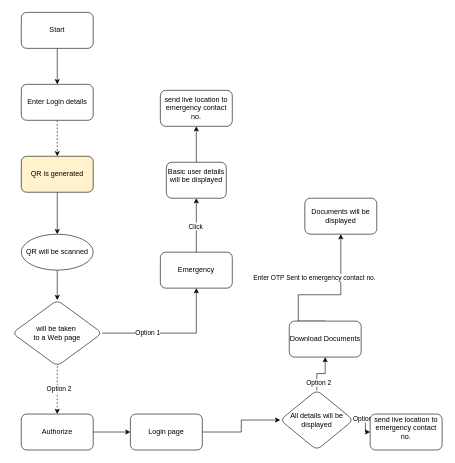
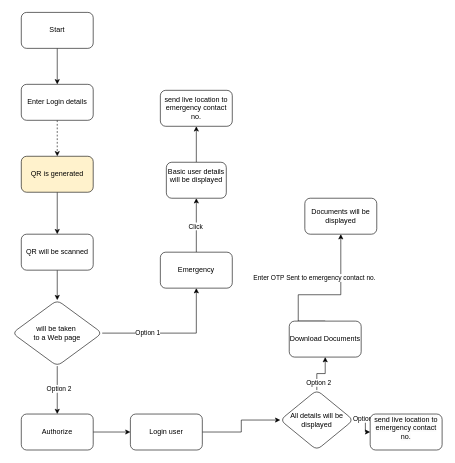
  <mxCell id="0" />
  <mxCell id="1" parent="0" />
  <mxCell id="2" value="" style="edgeStyle=orthogonalEdgeStyle;rounded=0;orthogonalLoop=1;jettySize=auto;html=1;" edge="1" parent="1" source="3" target="5"><mxGeometry relative="1" as="geometry" /></mxCell>
  <mxCell id="3" value="Start" style="rounded=1;whiteSpace=wrap;html=1;" vertex="1" parent="1"><mxGeometry x="35" y="20" width="120" height="60" as="geometry" /></mxCell>
  <mxCell id="4" value="" style="edgeStyle=orthogonalEdgeStyle;rounded=0;orthogonalLoop=1;jettySize=auto;html=1;dashed=1;" edge="1" parent="1" source="5" target="7"><mxGeometry relative="1" as="geometry" /></mxCell>
  <mxCell id="5" value="Enter Login details" style="whiteSpace=wrap;html=1;rounded=1;" vertex="1" parent="1"><mxGeometry x="35" y="140" width="120" height="60" as="geometry" /></mxCell>
  <mxCell id="6" value="" style="edgeStyle=orthogonalEdgeStyle;rounded=0;orthogonalLoop=1;jettySize=auto;html=1;" edge="1" parent="1" source="7" target="9"><mxGeometry relative="1" as="geometry" /></mxCell>
  <mxCell id="7" value="QR is generated" style="whiteSpace=wrap;html=1;rounded=1;fillColor=#fff2cc;" vertex="1" parent="1"><mxGeometry x="35" y="260" width="120" height="60" as="geometry" /></mxCell>
  <mxCell id="8" value="" style="edgeStyle=orthogonalEdgeStyle;rounded=0;orthogonalLoop=1;jettySize=auto;html=1;" edge="1" parent="1" source="9" target="14"><mxGeometry relative="1" as="geometry" /></mxCell>
- <mxCell id="9" value="QR will be scanned" style="ellipse;whiteSpace=wrap;html=1;" vertex="1" parent="1"><mxGeometry x="35" y="390" width="120" height="60" as="geometry" /></mxCell>
+ <mxCell id="9" value="QR will be scanned" style="whiteSpace=wrap;html=1;rounded=1;" vertex="1" parent="1"><mxGeometry x="35" y="390" width="120" height="60" as="geometry" /></mxCell>
  <mxCell id="10" value="" style="edgeStyle=orthogonalEdgeStyle;rounded=0;orthogonalLoop=1;jettySize=auto;html=1;" edge="1" parent="1" source="14" target="17"><mxGeometry relative="1" as="geometry" /></mxCell>
  <mxCell id="11" value="Option 1" style="edgeLabel;html=1;align=center;verticalAlign=middle;resizable=0;points=[];" vertex="1" connectable="0" parent="10"><mxGeometry x="-0.455" y="2" relative="1" as="geometry"><mxPoint x="12" as="offset" /></mxGeometry></mxCell>
- <mxCell id="12" value="" style="edgeStyle=orthogonalEdgeStyle;rounded=0;orthogonalLoop=1;jettySize=auto;html=1;dashed=1;" edge="1" parent="1" source="14" target="19"><mxGeometry relative="1" as="geometry" /></mxCell>
+ <mxCell id="12" value="" style="edgeStyle=orthogonalEdgeStyle;rounded=0;orthogonalLoop=1;jettySize=auto;html=1;" edge="1" parent="1" source="14" target="19"><mxGeometry relative="1" as="geometry" /></mxCell>
  <mxCell id="13" value="Option 2" style="edgeLabel;html=1;align=center;verticalAlign=middle;resizable=0;points=[];" vertex="1" connectable="0" parent="12"><mxGeometry x="-0.067" y="2" relative="1" as="geometry"><mxPoint as="offset" /></mxGeometry></mxCell>
  <mxCell id="14" value="will be taken&amp;nbsp;&lt;div&gt;to a Web page&lt;/div&gt;" style="rhombus;whiteSpace=wrap;html=1;rounded=1;" vertex="1" parent="1"><mxGeometry x="20" y="500" width="150" height="110" as="geometry" /></mxCell>
  <mxCell id="15" value="" style="edgeStyle=orthogonalEdgeStyle;rounded=0;orthogonalLoop=1;jettySize=auto;html=1;" edge="1" parent="1" source="17" target="23"><mxGeometry relative="1" as="geometry" /></mxCell>
  <mxCell id="16" value="Click" style="edgeLabel;html=1;align=center;verticalAlign=middle;resizable=0;points=[];" vertex="1" connectable="0" parent="15"><mxGeometry x="-0.033" y="2" relative="1" as="geometry"><mxPoint as="offset" /></mxGeometry></mxCell>
  <mxCell id="17" value="Emergency" style="whiteSpace=wrap;html=1;rounded=1;" vertex="1" parent="1"><mxGeometry x="267" y="420" width="120" height="60" as="geometry" /></mxCell>
  <mxCell id="18" value="" style="edgeStyle=orthogonalEdgeStyle;rounded=0;orthogonalLoop=1;jettySize=auto;html=1;" edge="1" parent="1" source="19" target="21"><mxGeometry relative="1" as="geometry" /></mxCell>
  <mxCell id="19" value="Authorize" style="whiteSpace=wrap;html=1;rounded=1;" vertex="1" parent="1"><mxGeometry x="35" y="690" width="120" height="60" as="geometry" /></mxCell>
  <mxCell id="20" value="" style="edgeStyle=orthogonalEdgeStyle;rounded=0;orthogonalLoop=1;jettySize=auto;html=1;" edge="1" parent="1" source="21" target="29"><mxGeometry relative="1" as="geometry" /></mxCell>
- <mxCell id="21" value="Login page" style="whiteSpace=wrap;html=1;rounded=1;" vertex="1" parent="1"><mxGeometry x="217" y="690" width="120" height="60" as="geometry" /></mxCell>
+ <mxCell id="21" value="Login user" style="whiteSpace=wrap;html=1;rounded=1;" vertex="1" parent="1"><mxGeometry x="217" y="690" width="120" height="60" as="geometry" /></mxCell>
  <mxCell id="22" value="" style="edgeStyle=orthogonalEdgeStyle;rounded=0;orthogonalLoop=1;jettySize=auto;html=1;" edge="1" parent="1" source="23" target="24"><mxGeometry relative="1" as="geometry" /></mxCell>
  <mxCell id="23" value="Basic user details&lt;div&gt;will be displayed&lt;br&gt;&lt;br&gt;&lt;/div&gt;" style="whiteSpace=wrap;html=1;rounded=1;" vertex="1" parent="1"><mxGeometry x="277" y="270" width="100" height="60" as="geometry" /></mxCell>
  <mxCell id="24" value="send live location to emergency contact no." style="whiteSpace=wrap;html=1;rounded=1;" vertex="1" parent="1"><mxGeometry x="267" y="150" width="120" height="60" as="geometry" /></mxCell>
  <mxCell id="25" value="" style="edgeStyle=orthogonalEdgeStyle;rounded=0;orthogonalLoop=1;jettySize=auto;html=1;" edge="1" parent="1" source="29" target="30"><mxGeometry relative="1" as="geometry" /></mxCell>
  <mxCell id="26" value="Option 1" style="edgeLabel;html=1;align=center;verticalAlign=middle;resizable=0;points=[];" vertex="1" connectable="0" parent="25"><mxGeometry x="-0.202" y="3" relative="1" as="geometry"><mxPoint as="offset" /></mxGeometry></mxCell>
  <mxCell id="27" value="" style="edgeStyle=orthogonalEdgeStyle;rounded=0;orthogonalLoop=1;jettySize=auto;html=1;entryX=0.5;entryY=1;entryDx=0;entryDy=0;" edge="1" parent="1" source="29" target="34"><mxGeometry relative="1" as="geometry"><mxPoint x="498" y="590" as="targetPoint" /></mxGeometry></mxCell>
  <mxCell id="28" value="Option 2" style="edgeLabel;html=1;align=center;verticalAlign=middle;resizable=0;points=[];" vertex="1" connectable="0" parent="27"><mxGeometry x="-0.611" y="-2" relative="1" as="geometry"><mxPoint as="offset" /></mxGeometry></mxCell>
  <mxCell id="29" value="All details will be displayed" style="rhombus;whiteSpace=wrap;html=1;rounded=1;" vertex="1" parent="1"><mxGeometry x="467" y="650" width="122" height="100" as="geometry" /></mxCell>
  <mxCell id="30" value="&#10;&lt;span style=&quot;color: rgb(0, 0, 0); font-family: Helvetica; font-size: 12px; font-style: normal; font-variant-ligatures: normal; font-variant-caps: normal; font-weight: 400; letter-spacing: normal; orphans: 2; text-align: center; text-indent: 0px; text-transform: none; widows: 2; word-spacing: 0px; -webkit-text-stroke-width: 0px; white-space: normal; background-color: rgb(251, 251, 251); text-decoration-thickness: initial; text-decoration-style: initial; text-decoration-color: initial; display: inline !important; float: none;&quot;&gt;send live location to emergency contact no.&lt;/span&gt;&#10;&#10;" style="whiteSpace=wrap;html=1;rounded=1;" vertex="1" parent="1"><mxGeometry x="617" y="690" width="120" height="60" as="geometry" /></mxCell>
  <mxCell id="31" value="" style="edgeStyle=orthogonalEdgeStyle;rounded=0;orthogonalLoop=1;jettySize=auto;html=1;exitX=0.5;exitY=0;exitDx=0;exitDy=0;" edge="1" parent="1" source="34" target="33"><mxGeometry relative="1" as="geometry"><mxPoint x="498" y="490" as="sourcePoint" /><Array as="points"><mxPoint x="497" y="491" /><mxPoint x="568" y="491" /></Array></mxGeometry></mxCell>
  <mxCell id="32" value="Enter OTP Sent to emergency contact no." style="edgeLabel;html=1;align=center;verticalAlign=middle;resizable=0;points=[];" vertex="1" connectable="0" parent="31"><mxGeometry x="-0.167" y="-3" relative="1" as="geometry"><mxPoint x="6" y="-32" as="offset" /></mxGeometry></mxCell>
  <mxCell id="33" value="Documents will be displayed" style="whiteSpace=wrap;html=1;rounded=1;" vertex="1" parent="1"><mxGeometry x="508" y="330" width="120" height="60" as="geometry" /></mxCell>
  <mxCell id="34" value="Download Documents" style="whiteSpace=wrap;html=1;rounded=1;" vertex="1" parent="1"><mxGeometry x="482" y="535" width="120" height="60" as="geometry" /></mxCell>
